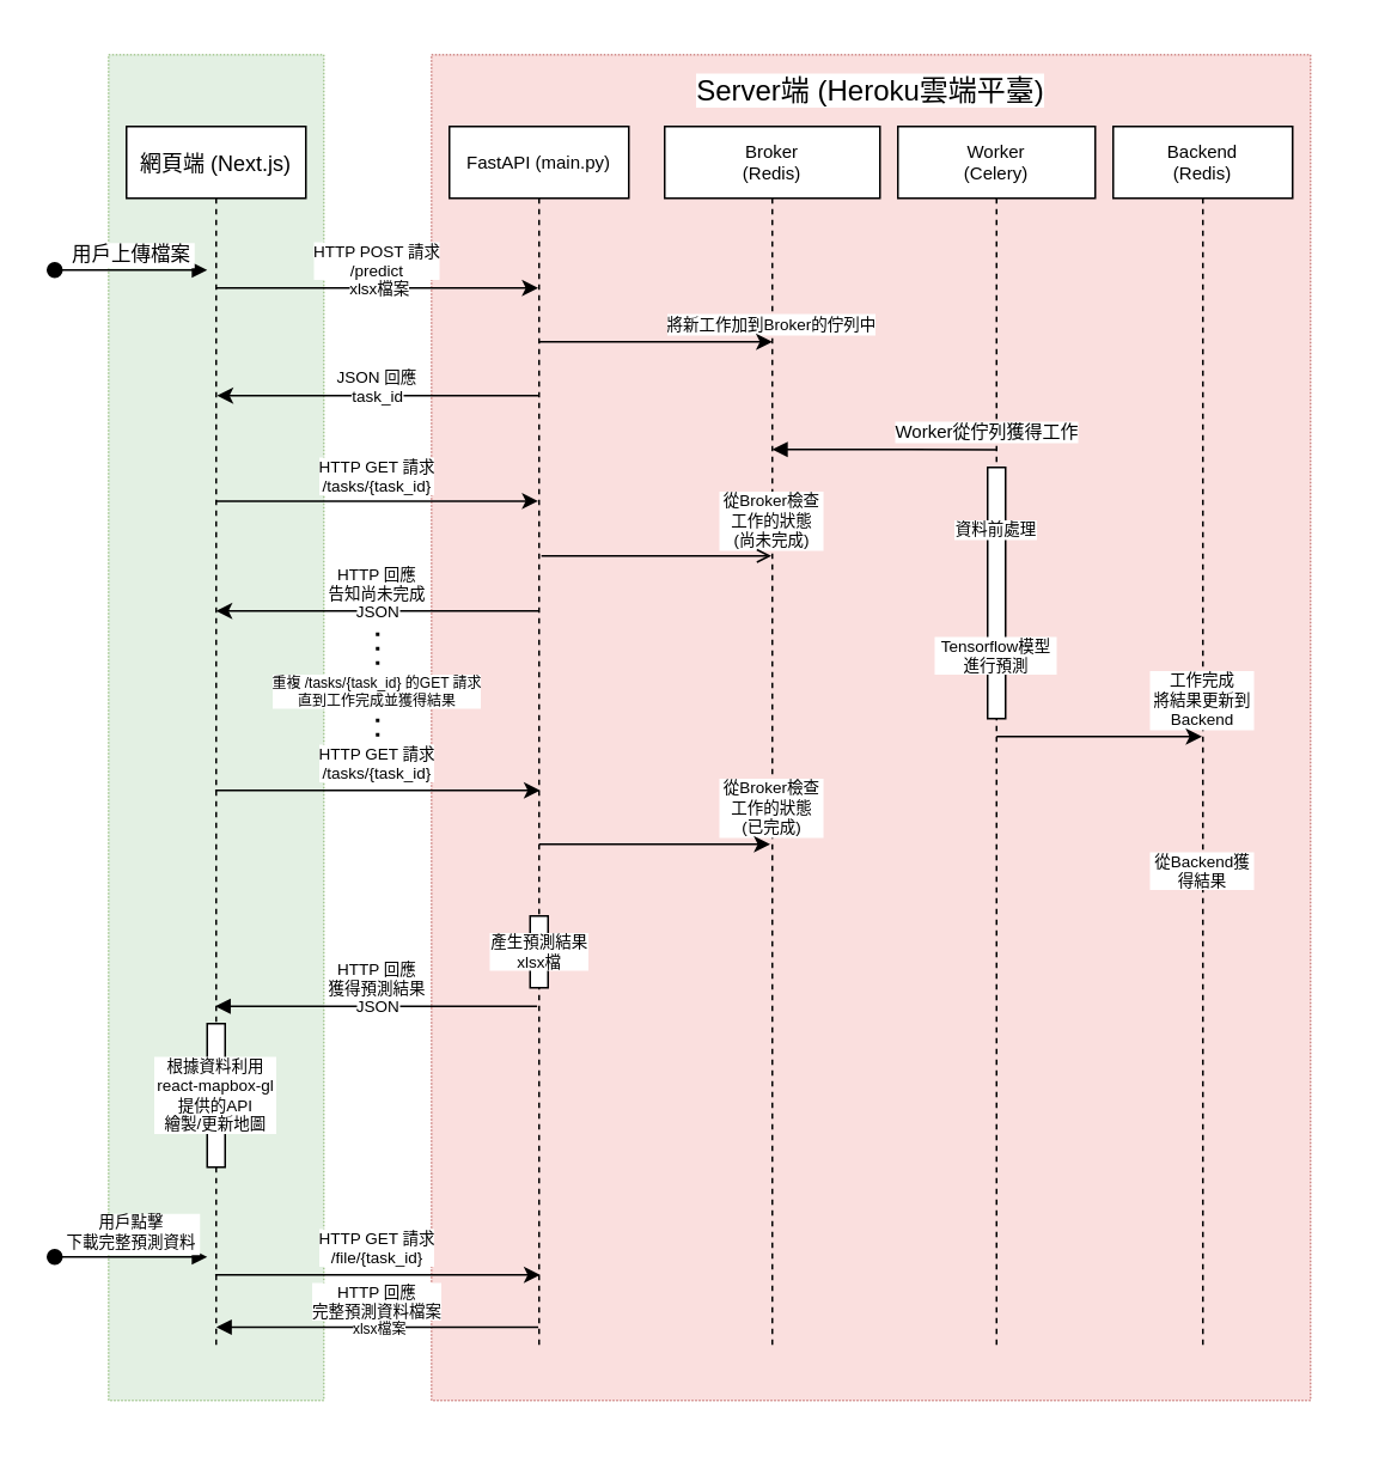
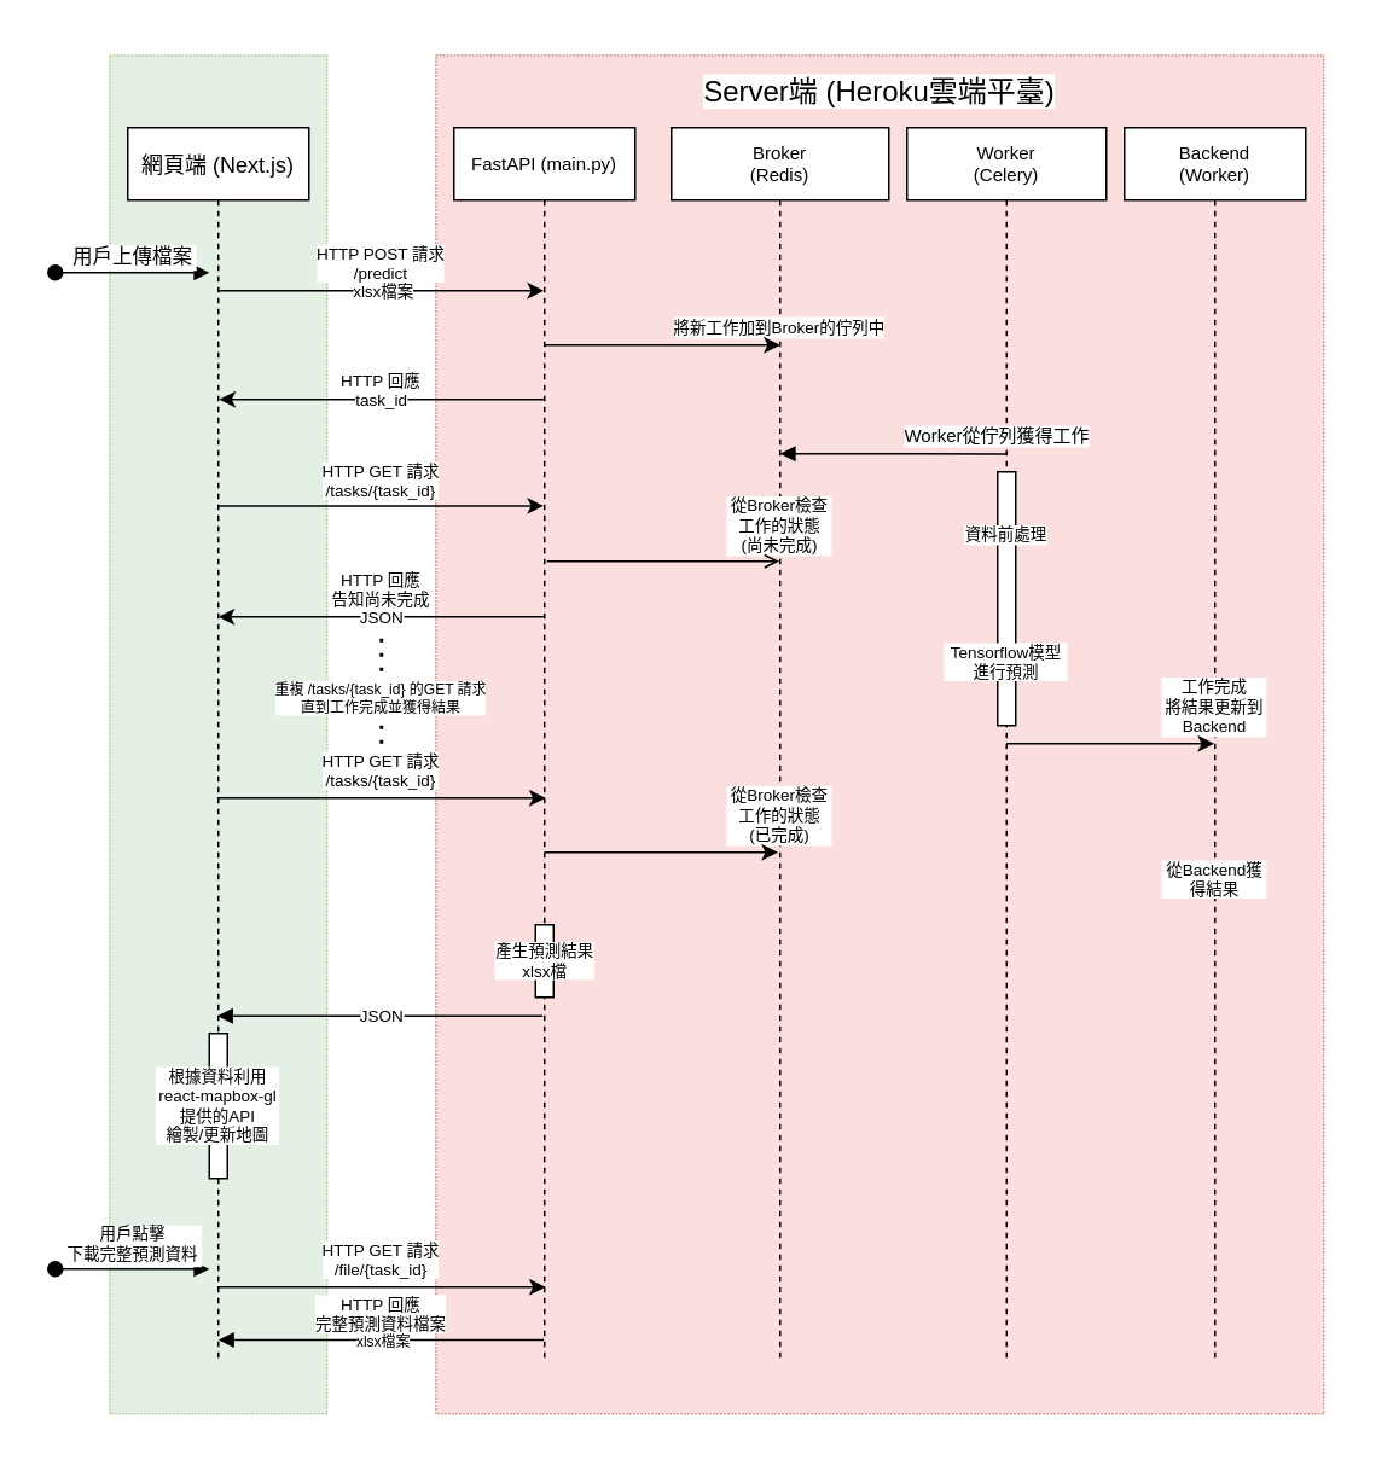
  <mxCell id="0" />
  <mxCell id="1" parent="0" />
  <mxCell id="2" value="" style="rounded=0;whiteSpace=wrap;html=1;shadow=0;glass=0;labelBackgroundColor=default;sketch=0;fontSize=8;opacity=65;strokeColor=none;" vertex="1" parent="1"><mxGeometry x="20" y="20" width="730" height="770" as="geometry" /></mxCell>
  <mxCell id="3" value="" style="rounded=0;whiteSpace=wrap;html=1;shadow=0;glass=0;dashed=1;dashPattern=1 1;labelBackgroundColor=default;sketch=0;fontSize=8;fillColor=#d5e8d4;opacity=65;strokeColor=#82b366;" vertex="1" parent="1"><mxGeometry x="60" y="30" width="120" height="750" as="geometry" /></mxCell>
  <mxCell id="4" value="" style="rounded=0;whiteSpace=wrap;html=1;shadow=0;glass=0;labelBackgroundColor=default;sketch=0;fontSize=8;fillColor=#f8cecc;dashed=1;dashPattern=1 1;strokeColor=#b85450;opacity=65;" vertex="1" parent="1"><mxGeometry x="240" y="30" width="490" height="750" as="geometry" /></mxCell>
  <mxCell id="5" value="網頁端 (Next.js)" style="shape=umlLifeline;perimeter=lifelinePerimeter;container=1;collapsible=0;recursiveResize=0;rounded=0;shadow=0;strokeWidth=1;" parent="1" vertex="1"><mxGeometry x="70" y="70" width="100" height="680" as="geometry" /></mxCell>
  <mxCell id="6" value="" style="rounded=0;whiteSpace=wrap;html=1;shadow=0;glass=0;labelBackgroundColor=default;sketch=0;fontSize=6;fillColor=default;gradientColor=none;" vertex="1" parent="5"><mxGeometry x="45" y="500" width="10" height="80" as="geometry" /></mxCell>
  <mxCell id="7" value="&lt;div style=&quot;font-size: 9px&quot;&gt;根據資料利用&lt;/div&gt;&lt;div style=&quot;font-size: 9px&quot;&gt;react-mapbox-gl提供的API&lt;/div&gt;&lt;div style=&quot;font-size: 9px&quot;&gt;繪製/更新地圖&lt;br style=&quot;font-size: 9px&quot;&gt;&lt;/div&gt;" style="text;html=1;strokeColor=none;fillColor=none;align=center;verticalAlign=middle;whiteSpace=wrap;rounded=0;shadow=0;glass=0;labelBackgroundColor=default;sketch=0;fontSize=9;" vertex="1" parent="5"><mxGeometry x="15" y="525" width="70" height="30" as="geometry" /></mxCell>
  <mxCell id="8" value="用戶上傳檔案" style="verticalAlign=bottom;startArrow=oval;endArrow=block;startSize=8;shadow=0;strokeWidth=1;" parent="5" edge="1"><mxGeometry relative="1" as="geometry"><mxPoint x="-40" y="80" as="sourcePoint" /><mxPoint x="45" y="80" as="targetPoint" /></mxGeometry></mxCell>
  <mxCell id="9" value="FastAPI (main.py)" style="shape=umlLifeline;perimeter=lifelinePerimeter;container=1;collapsible=0;recursiveResize=0;rounded=0;shadow=0;strokeWidth=1;fontSize=10;" parent="1" vertex="1"><mxGeometry x="250" y="70" width="100" height="680" as="geometry" /></mxCell>
  <mxCell id="10" value="" style="endArrow=none;html=1;rounded=0;labelBackgroundColor=default;fontSize=9;startArrow=classic;startFill=1;endFill=0;" edge="1" parent="9"><mxGeometry relative="1" as="geometry"><mxPoint x="-130.048" y="270" as="sourcePoint" /><mxPoint x="50.04" y="270" as="targetPoint" /></mxGeometry></mxCell>
  <mxCell id="11" value="JSON" style="edgeLabel;resizable=0;html=1;align=center;verticalAlign=middle;rounded=1;shadow=0;glass=0;labelBackgroundColor=default;sketch=0;fontSize=9;fillColor=none;gradientColor=none;opacity=65;" connectable="0" vertex="1" parent="10"><mxGeometry relative="1" as="geometry" /></mxCell>
  <mxCell id="12" value="" style="rounded=0;whiteSpace=wrap;html=1;shadow=0;glass=0;labelBackgroundColor=default;sketch=0;fontSize=6;fillColor=default;gradientColor=none;" vertex="1" parent="9"><mxGeometry x="45" y="440" width="10" height="40" as="geometry" /></mxCell>
  <mxCell id="13" value="&lt;div&gt;產生預測結果&lt;/div&gt;&lt;div&gt;xlsx檔&lt;/div&gt;" style="text;html=1;strokeColor=none;fillColor=none;align=center;verticalAlign=middle;whiteSpace=wrap;rounded=0;shadow=0;glass=0;labelBackgroundColor=default;sketch=0;fontSize=9;" vertex="1" parent="9"><mxGeometry x="7.5" y="445" width="85" height="30" as="geometry" /></mxCell>
  <mxCell id="14" value="Broker&#10;(Redis)" style="shape=umlLifeline;perimeter=lifelinePerimeter;container=1;collapsible=0;recursiveResize=0;rounded=0;shadow=0;strokeWidth=1;fontSize=10;" vertex="1" parent="1"><mxGeometry x="370" y="70" width="120" height="680" as="geometry" /></mxCell>
  <mxCell id="15" value="&lt;div&gt;從Broker檢查工作的狀態&lt;/div&gt;&lt;div&gt;(尚未完成)&lt;/div&gt;" style="text;html=1;strokeColor=none;fillColor=none;align=center;verticalAlign=middle;whiteSpace=wrap;rounded=0;shadow=0;glass=0;labelBackgroundColor=default;sketch=0;fontSize=9;opacity=65;" vertex="1" parent="14"><mxGeometry x="30" y="200" width="60" height="40" as="geometry" /></mxCell>
  <mxCell id="16" value="" style="endArrow=none;html=1;rounded=0;fontSize=10;startArrow=block;startFill=1;endFill=0;entryX=0.54;entryY=1.009;entryDx=0;entryDy=0;entryPerimeter=0;" edge="1" parent="14" target="21"><mxGeometry width="50" height="50" relative="1" as="geometry"><mxPoint x="60" y="180" as="sourcePoint" /><mxPoint x="169.5" y="180" as="targetPoint" /><Array as="points"><mxPoint x="110" y="180" /></Array></mxGeometry></mxCell>
  <mxCell id="17" value="&lt;font style=&quot;font-size: 9px&quot;&gt;將新工作加到Broker的佇列中&lt;/font&gt;" style="text;html=1;align=center;verticalAlign=middle;whiteSpace=wrap;rounded=0;fontSize=10;labelBackgroundColor=default;" vertex="1" parent="14"><mxGeometry x="-5" y="100" width="130" height="20" as="geometry" /></mxCell>
  <mxCell id="18" value="&lt;div&gt;從Broker檢查工作的狀態&lt;/div&gt;&lt;div&gt;(已完成)&lt;/div&gt;" style="text;html=1;strokeColor=none;fillColor=none;align=center;verticalAlign=middle;whiteSpace=wrap;rounded=0;shadow=0;glass=0;labelBackgroundColor=default;sketch=0;fontSize=9;opacity=65;" vertex="1" parent="14"><mxGeometry x="30" y="360" width="60" height="40" as="geometry" /></mxCell>
  <mxCell id="19" value="" style="endArrow=classic;html=1;rounded=0;labelBackgroundColor=default;fontSize=9;exitX=0.507;exitY=0.582;exitDx=0;exitDy=0;exitPerimeter=0;" edge="1" parent="14"><mxGeometry relative="1" as="geometry"><mxPoint x="-70.0" y="400.0" as="sourcePoint" /><mxPoint x="58.8" y="400.0" as="targetPoint" /></mxGeometry></mxCell>
  <mxCell id="20" value="Worker&#10;(Celery)" style="shape=umlLifeline;perimeter=lifelinePerimeter;container=1;collapsible=0;recursiveResize=0;rounded=0;shadow=0;strokeWidth=1;fontSize=10;" vertex="1" parent="1"><mxGeometry x="500" y="70" width="110" height="680" as="geometry" /></mxCell>
  <mxCell id="21" value="Worker從佇列獲得工作" style="text;html=1;strokeColor=none;fillColor=none;align=center;verticalAlign=middle;whiteSpace=wrap;rounded=0;fontSize=10;labelBackgroundColor=default;" vertex="1" parent="20"><mxGeometry x="-10" y="160" width="120" height="20" as="geometry" /></mxCell>
  <mxCell id="22" value="" style="rounded=0;whiteSpace=wrap;html=1;shadow=0;glass=0;labelBackgroundColor=default;sketch=0;fontSize=9;" vertex="1" parent="20"><mxGeometry x="50" y="190" width="10" height="140" as="geometry" /></mxCell>
  <mxCell id="23" value="Tensorflow模型進行預測" style="text;html=1;strokeColor=none;fillColor=none;align=center;verticalAlign=middle;whiteSpace=wrap;rounded=0;shadow=0;glass=0;labelBackgroundColor=default;sketch=0;fontSize=9;opacity=65;rotation=0;" vertex="1" parent="20"><mxGeometry x="20" y="280" width="70" height="30" as="geometry" /></mxCell>
  <mxCell id="24" value="資料前處理" style="text;html=1;strokeColor=none;fillColor=none;align=center;verticalAlign=middle;whiteSpace=wrap;rounded=0;shadow=0;glass=0;labelBackgroundColor=default;sketch=0;fontSize=9;opacity=65;" vertex="1" parent="20"><mxGeometry x="25" y="210" width="60" height="30" as="geometry" /></mxCell>
- <mxCell id="25" value="Backend&#10;(Redis)" style="shape=umlLifeline;perimeter=lifelinePerimeter;container=1;collapsible=0;recursiveResize=0;rounded=0;shadow=0;strokeWidth=1;fontSize=10;" vertex="1" parent="1"><mxGeometry x="620" y="70" width="100" height="680" as="geometry" /></mxCell>
+ <mxCell id="25" value="Backend&#10;(Worker)" style="shape=umlLifeline;perimeter=lifelinePerimeter;container=1;collapsible=0;recursiveResize=0;rounded=0;shadow=0;strokeWidth=1;fontSize=10;" vertex="1" parent="1"><mxGeometry x="620" y="70" width="100" height="680" as="geometry" /></mxCell>
  <mxCell id="26" value="&lt;div&gt;工作完成&lt;/div&gt;&lt;div&gt;將結果更新到Backend&lt;/div&gt;" style="text;html=1;strokeColor=none;fillColor=none;align=center;verticalAlign=middle;whiteSpace=wrap;rounded=0;shadow=0;glass=0;labelBackgroundColor=default;sketch=0;fontSize=9;" vertex="1" parent="25"><mxGeometry x="20" y="300" width="60" height="40" as="geometry" /></mxCell>
  <mxCell id="27" value="從Backend獲得結果" style="text;html=1;strokeColor=none;fillColor=none;align=center;verticalAlign=middle;whiteSpace=wrap;rounded=0;shadow=0;glass=0;labelBackgroundColor=default;sketch=0;fontSize=9;" vertex="1" parent="25"><mxGeometry x="20" y="400" width="60" height="30" as="geometry" /></mxCell>
  <mxCell id="28" value="" style="endArrow=classic;html=1;rounded=0;labelBackgroundColor=default;fontSize=9;entryX=0.5;entryY=1;entryDx=0;entryDy=0;" edge="1" parent="1"><mxGeometry relative="1" as="geometry"><mxPoint x="300" y="190" as="sourcePoint" /><mxPoint x="430" y="190" as="targetPoint" /></mxGeometry></mxCell>
  <mxCell id="29" value="" style="endArrow=classic;html=1;rounded=0;labelBackgroundColor=default;fontSize=9;" edge="1" parent="1" target="9"><mxGeometry relative="1" as="geometry"><mxPoint x="120" y="160" as="sourcePoint" /><mxPoint x="220" y="160" as="targetPoint" /></mxGeometry></mxCell>
  <mxCell id="30" value="xlsx檔案" style="edgeLabel;resizable=0;html=1;align=center;verticalAlign=middle;rounded=1;shadow=0;glass=0;labelBackgroundColor=default;sketch=0;fontSize=9;fillColor=none;gradientColor=none;opacity=65;" connectable="0" vertex="1" parent="29"><mxGeometry relative="1" as="geometry" /></mxCell>
  <mxCell id="31" value="HTTP POST 請求&lt;div&gt;/predict&lt;br&gt;&lt;/div&gt;" style="text;html=1;strokeColor=none;fillColor=none;align=center;verticalAlign=middle;whiteSpace=wrap;rounded=0;shadow=0;glass=0;labelBackgroundColor=default;sketch=0;fontSize=9;opacity=65;" vertex="1" parent="1"><mxGeometry x="150" y="130" width="120" height="30" as="geometry" /></mxCell>
  <mxCell id="32" style="edgeStyle=orthogonalEdgeStyle;rounded=0;orthogonalLoop=1;jettySize=auto;html=1;exitX=0.5;exitY=1;exitDx=0;exitDy=0;labelBackgroundColor=default;fontSize=9;startArrow=block;startFill=1;endArrow=none;endFill=0;" edge="1" parent="1" source="31" target="31"><mxGeometry relative="1" as="geometry" /></mxCell>
- <mxCell id="33" value="JSON 回應" style="text;html=1;strokeColor=none;fillColor=none;align=center;verticalAlign=middle;whiteSpace=wrap;rounded=0;shadow=0;glass=0;labelBackgroundColor=default;sketch=0;fontSize=9;opacity=65;" vertex="1" parent="1"><mxGeometry x="180" y="200" width="60" height="20" as="geometry" /></mxCell>
+ <mxCell id="33" value="HTTP 回應" style="text;html=1;strokeColor=none;fillColor=none;align=center;verticalAlign=middle;whiteSpace=wrap;rounded=0;shadow=0;glass=0;labelBackgroundColor=default;sketch=0;fontSize=9;opacity=65;" vertex="1" parent="1"><mxGeometry x="180" y="200" width="60" height="20" as="geometry" /></mxCell>
  <mxCell id="34" value="&lt;div&gt;HTTP GET 請求&lt;/div&gt;&lt;div&gt;/tasks/{task_id}&lt;br&gt;&lt;/div&gt;" style="text;html=1;strokeColor=none;fillColor=none;align=center;verticalAlign=middle;whiteSpace=wrap;rounded=0;shadow=0;glass=0;labelBackgroundColor=default;sketch=0;fontSize=9;opacity=65;" vertex="1" parent="1"><mxGeometry x="170" y="250" width="80" height="30" as="geometry" /></mxCell>
  <mxCell id="35" value="&lt;div&gt;HTTP 回應&lt;/div&gt;&lt;div&gt;告知尚未完成&lt;br&gt;&lt;/div&gt;" style="text;html=1;strokeColor=none;fillColor=none;align=center;verticalAlign=middle;whiteSpace=wrap;rounded=0;shadow=0;glass=0;labelBackgroundColor=default;sketch=0;fontSize=9;opacity=65;" vertex="1" parent="1"><mxGeometry x="180" y="310" width="60" height="30" as="geometry" /></mxCell>
  <mxCell id="36" value="" style="endArrow=open;html=1;rounded=0;labelBackgroundColor=default;fontSize=9;exitX=0.513;exitY=0.352;exitDx=0;exitDy=0;exitPerimeter=0;" edge="1" parent="1" source="9" target="14"><mxGeometry relative="1" as="geometry"><mxPoint x="300" y="370" as="sourcePoint" /><mxPoint x="430" y="340" as="targetPoint" /></mxGeometry></mxCell>
  <mxCell id="37" value="" style="endArrow=none;html=1;rounded=0;labelBackgroundColor=default;fontSize=9;startArrow=classic;startFill=1;endFill=0;entryX=0.489;entryY=0.347;entryDx=0;entryDy=0;entryPerimeter=0;" edge="1" parent="1"><mxGeometry relative="1" as="geometry"><mxPoint x="120.502" y="220" as="sourcePoint" /><mxPoint x="299.49" y="220" as="targetPoint" /></mxGeometry></mxCell>
  <mxCell id="38" value="task_id" style="edgeLabel;resizable=0;html=1;align=center;verticalAlign=middle;rounded=1;shadow=0;glass=0;labelBackgroundColor=default;sketch=0;fontSize=9;fillColor=none;gradientColor=none;opacity=65;" connectable="0" vertex="1" parent="37"><mxGeometry relative="1" as="geometry" /></mxCell>
  <mxCell id="39" value="" style="endArrow=classic;html=1;rounded=0;labelBackgroundColor=default;fontSize=9;exitX=0.495;exitY=0.307;exitDx=0;exitDy=0;exitPerimeter=0;" edge="1" parent="1" source="5" target="9"><mxGeometry relative="1" as="geometry"><mxPoint x="120" y="330" as="sourcePoint" /><mxPoint x="280" y="330" as="targetPoint" /></mxGeometry></mxCell>
  <mxCell id="40" value="" style="endArrow=classic;html=1;rounded=0;labelBackgroundColor=default;fontSize=9;" edge="1" parent="1" target="25"><mxGeometry relative="1" as="geometry"><mxPoint x="555" y="410" as="sourcePoint" /><mxPoint x="645" y="410" as="targetPoint" /></mxGeometry></mxCell>
  <mxCell id="41" value="&lt;div&gt;HTTP GET 請求&lt;/div&gt;&lt;div&gt;/tasks/{task_id}&lt;br&gt;&lt;/div&gt;" style="text;html=1;strokeColor=none;fillColor=none;align=center;verticalAlign=middle;whiteSpace=wrap;rounded=0;shadow=0;glass=0;labelBackgroundColor=default;sketch=0;fontSize=9;opacity=65;" vertex="1" parent="1"><mxGeometry x="170" y="410" width="80" height="30" as="geometry" /></mxCell>
  <mxCell id="42" value="" style="endArrow=classic;html=1;rounded=0;labelBackgroundColor=default;fontSize=9;exitX=0.484;exitY=0.511;exitDx=0;exitDy=0;exitPerimeter=0;" edge="1" parent="1"><mxGeometry relative="1" as="geometry"><mxPoint x="119.45" y="440" as="sourcePoint" /><mxPoint x="300.55" y="440" as="targetPoint" /></mxGeometry></mxCell>
  <mxCell id="43" value="" style="endArrow=none;dashed=1;html=1;dashPattern=1 3;strokeWidth=2;rounded=0;labelBackgroundColor=default;fontSize=9;exitX=0.5;exitY=0;exitDx=0;exitDy=0;" edge="1" parent="1" source="41"><mxGeometry width="50" height="50" relative="1" as="geometry"><mxPoint x="210" y="400" as="sourcePoint" /><mxPoint x="210" y="350" as="targetPoint" /></mxGeometry></mxCell>
  <mxCell id="44" value="" style="endArrow=none;html=1;rounded=0;labelBackgroundColor=default;fontSize=9;endFill=0;startArrow=block;startFill=1;entryX=0.489;entryY=0.721;entryDx=0;entryDy=0;entryPerimeter=0;" edge="1" parent="1" source="5" target="9"><mxGeometry relative="1" as="geometry"><mxPoint x="200" y="520" as="sourcePoint" /><mxPoint x="300" y="520" as="targetPoint" /></mxGeometry></mxCell>
  <mxCell id="45" value="&lt;div&gt;JSON&lt;/div&gt;" style="edgeLabel;resizable=0;html=1;align=center;verticalAlign=middle;rounded=1;shadow=0;glass=0;labelBackgroundColor=default;sketch=0;fontSize=9;fillColor=none;gradientColor=none;" connectable="0" vertex="1" parent="44"><mxGeometry relative="1" as="geometry" /></mxCell>
- <mxCell id="46" value="&lt;div&gt;HTTP 回應&lt;/div&gt;&lt;div&gt;獲得預測結果&lt;br&gt;&lt;/div&gt;" style="text;html=1;strokeColor=none;fillColor=none;align=center;verticalAlign=middle;whiteSpace=wrap;rounded=0;shadow=0;glass=0;labelBackgroundColor=default;sketch=0;fontSize=9;opacity=65;" vertex="1" parent="1"><mxGeometry x="180" y="530" width="60" height="30" as="geometry" /></mxCell>
  <mxCell id="47" value="&lt;div style=&quot;font-size: 8px;&quot;&gt;重複 /tasks/{task_id} 的GET 請求&lt;/div&gt;&lt;div style=&quot;font-size: 8px;&quot;&gt;直到工作完成並獲得結果&lt;br style=&quot;font-size: 8px;&quot;&gt;&lt;/div&gt;" style="text;html=1;strokeColor=none;fillColor=none;align=center;verticalAlign=middle;whiteSpace=wrap;rounded=0;shadow=0;glass=0;labelBackgroundColor=default;sketch=0;fontSize=8;rotation=0;" vertex="1" parent="1"><mxGeometry x="150" y="370" width="120" height="30" as="geometry" /></mxCell>
  <mxCell id="48" value="用戶點擊&#10;下載完整預測資料" style="verticalAlign=bottom;startArrow=oval;endArrow=block;startSize=8;shadow=0;strokeWidth=1;fontSize=9;" edge="1" parent="1"><mxGeometry relative="1" as="geometry"><mxPoint x="30" y="700" as="sourcePoint" /><mxPoint x="115" y="700" as="targetPoint" /></mxGeometry></mxCell>
  <mxCell id="49" value="&lt;div&gt;HTTP GET 請求&lt;/div&gt;/file/{task_id}" style="text;html=1;strokeColor=none;fillColor=none;align=center;verticalAlign=middle;whiteSpace=wrap;rounded=0;shadow=0;glass=0;labelBackgroundColor=default;sketch=0;fontSize=9;opacity=65;" vertex="1" parent="1"><mxGeometry x="170" y="680" width="80" height="30" as="geometry" /></mxCell>
  <mxCell id="50" value="" style="endArrow=classic;html=1;rounded=0;labelBackgroundColor=default;fontSize=9;exitX=0.484;exitY=0.511;exitDx=0;exitDy=0;exitPerimeter=0;" edge="1" parent="1"><mxGeometry relative="1" as="geometry"><mxPoint x="119.45" y="710" as="sourcePoint" /><mxPoint x="300.55" y="710" as="targetPoint" /></mxGeometry></mxCell>
  <mxCell id="51" value="" style="endArrow=none;html=1;rounded=0;labelBackgroundColor=default;fontSize=8;exitX=0.501;exitY=0.984;exitDx=0;exitDy=0;exitPerimeter=0;startArrow=block;startFill=1;endFill=0;" edge="1" parent="1" source="5" target="9"><mxGeometry relative="1" as="geometry"><mxPoint x="125" y="740" as="sourcePoint" /><mxPoint x="225" y="740" as="targetPoint" /></mxGeometry></mxCell>
  <mxCell id="52" value="&lt;div&gt;xlsx檔案&lt;/div&gt;" style="edgeLabel;resizable=0;html=1;align=center;verticalAlign=middle;rounded=1;shadow=0;glass=0;labelBackgroundColor=default;sketch=0;fontSize=8;fillColor=default;gradientColor=none;" connectable="0" vertex="1" parent="51"><mxGeometry relative="1" as="geometry" /></mxCell>
  <mxCell id="53" value="&lt;div&gt;HTTP 回應&lt;/div&gt;&lt;div&gt;完整預測資料檔案&lt;br&gt;&lt;/div&gt;" style="text;html=1;strokeColor=none;fillColor=none;align=center;verticalAlign=middle;whiteSpace=wrap;rounded=0;shadow=0;glass=0;labelBackgroundColor=default;sketch=0;fontSize=9;opacity=65;" vertex="1" parent="1"><mxGeometry x="165" y="710" width="90" height="30" as="geometry" /></mxCell>
  <mxCell id="54" value="Server端 (Heroku雲端平臺)" style="text;html=1;strokeColor=none;fillColor=none;align=center;verticalAlign=middle;whiteSpace=wrap;rounded=0;shadow=0;glass=0;labelBackgroundColor=default;sketch=0;fontSize=16;opacity=65;" vertex="1" parent="1"><mxGeometry x="386.25" y="30" width="197.5" height="40" as="geometry" /></mxCell>
